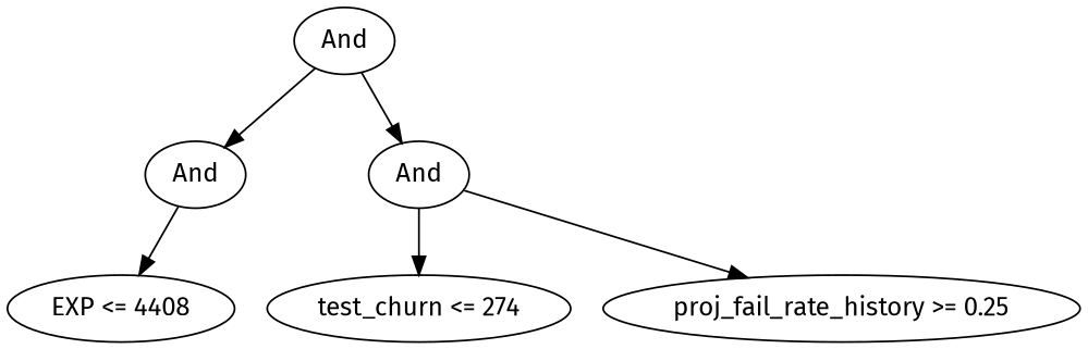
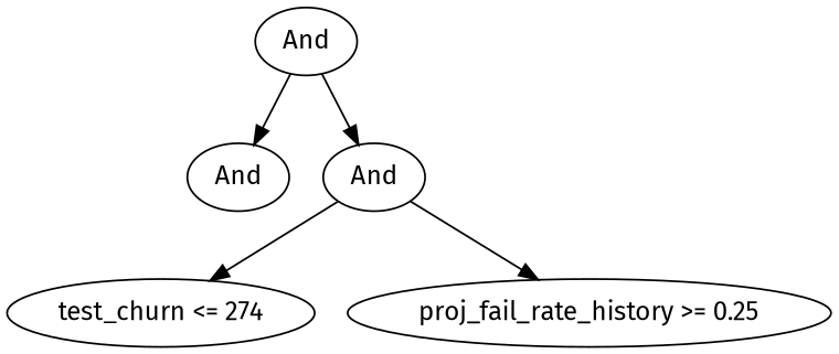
  digraph {
    fontname="Fira Sans"
    node [fontname="Fira Sans"]
    edge [fontname="Fira Sans"]
    n1 [height=0.5 label=And width=0.75]
    n2 [height=0.5 label=And width=0.75]
    n3 [height=0.5 label=And width=0.75]
-   n4 [height=0.5 label="EXP <= 4408" width=1.6971]
    n5 [height=0.5 label="test_churn <= 274" width=2.1484]
    n6 [height=0.5 label="proj_fail_rate_history >= 0.25" width=3.34]
    n1 -> n2
    n1 -> n3
-   n2 -> n4
    n3 -> n5
    n3 -> n6
  }
